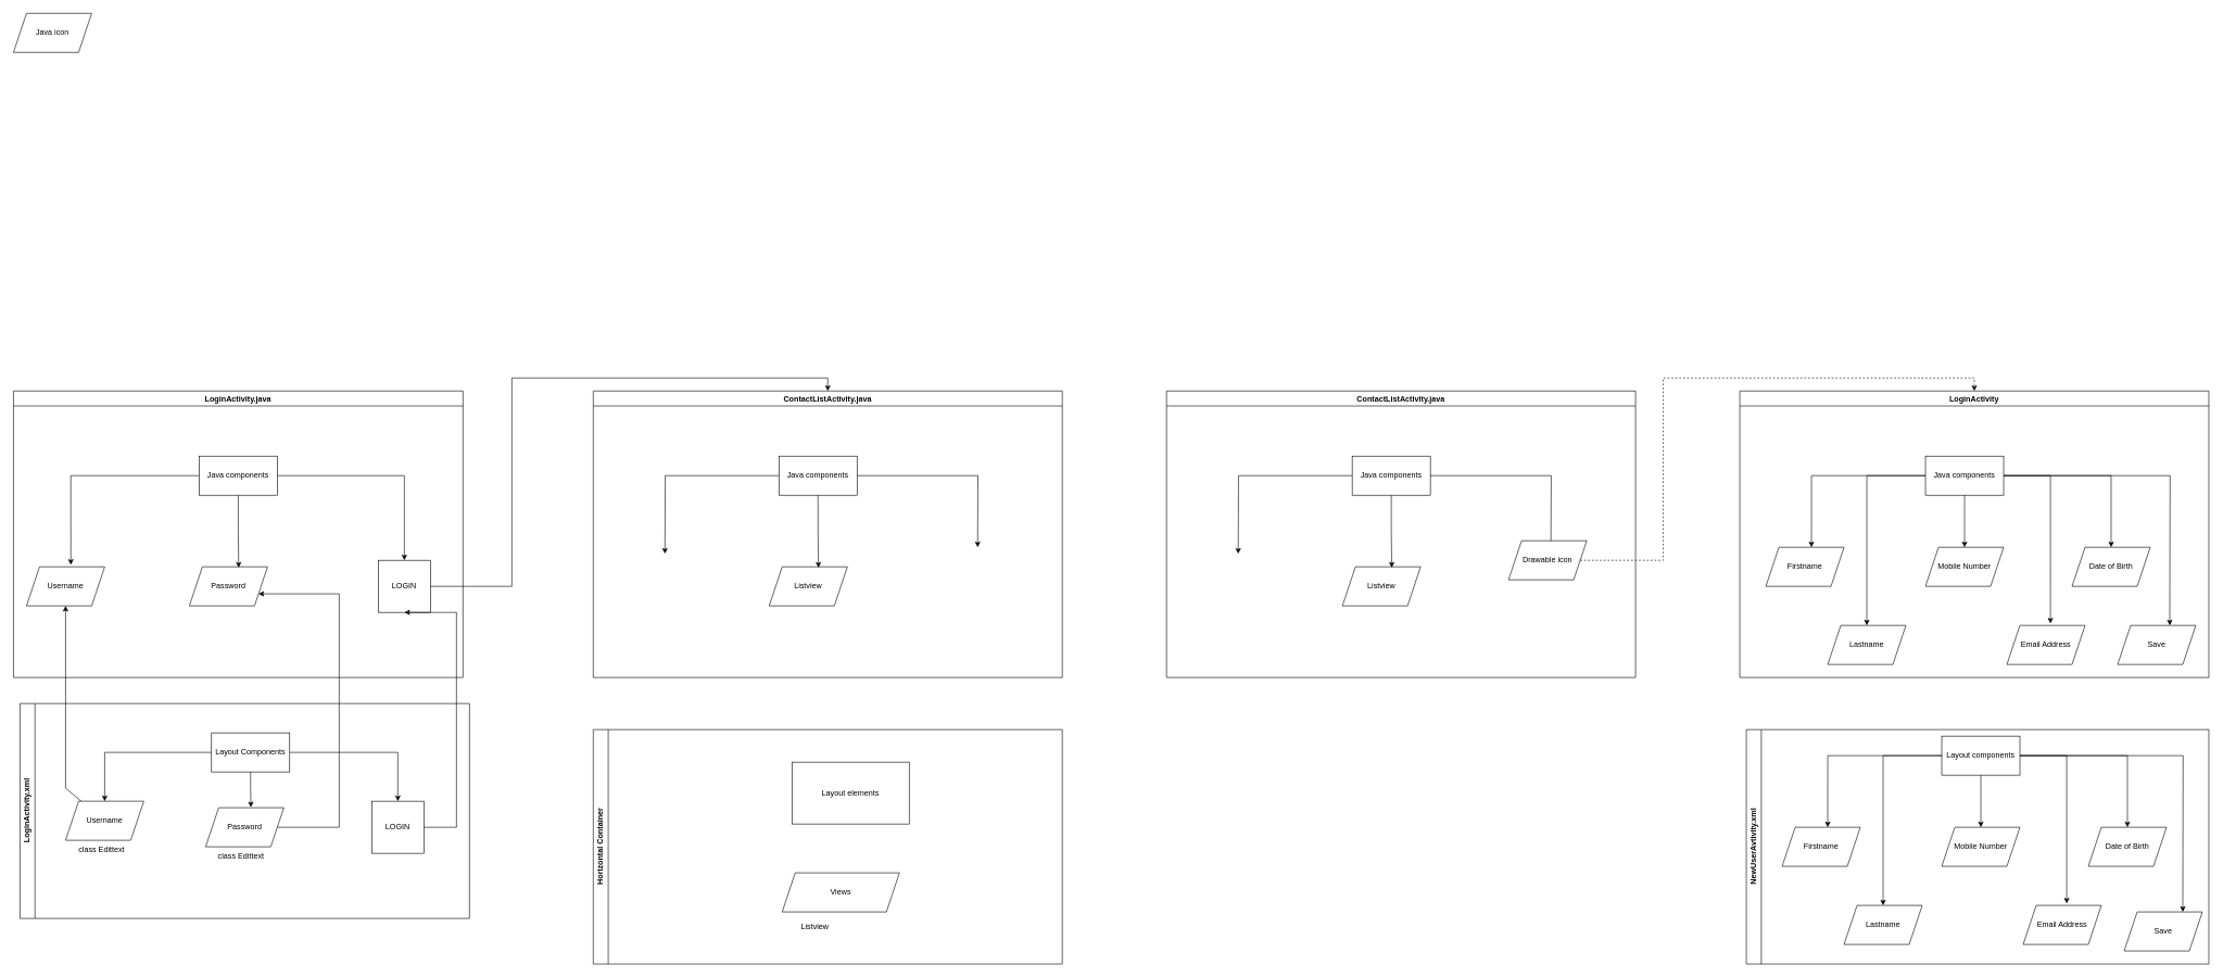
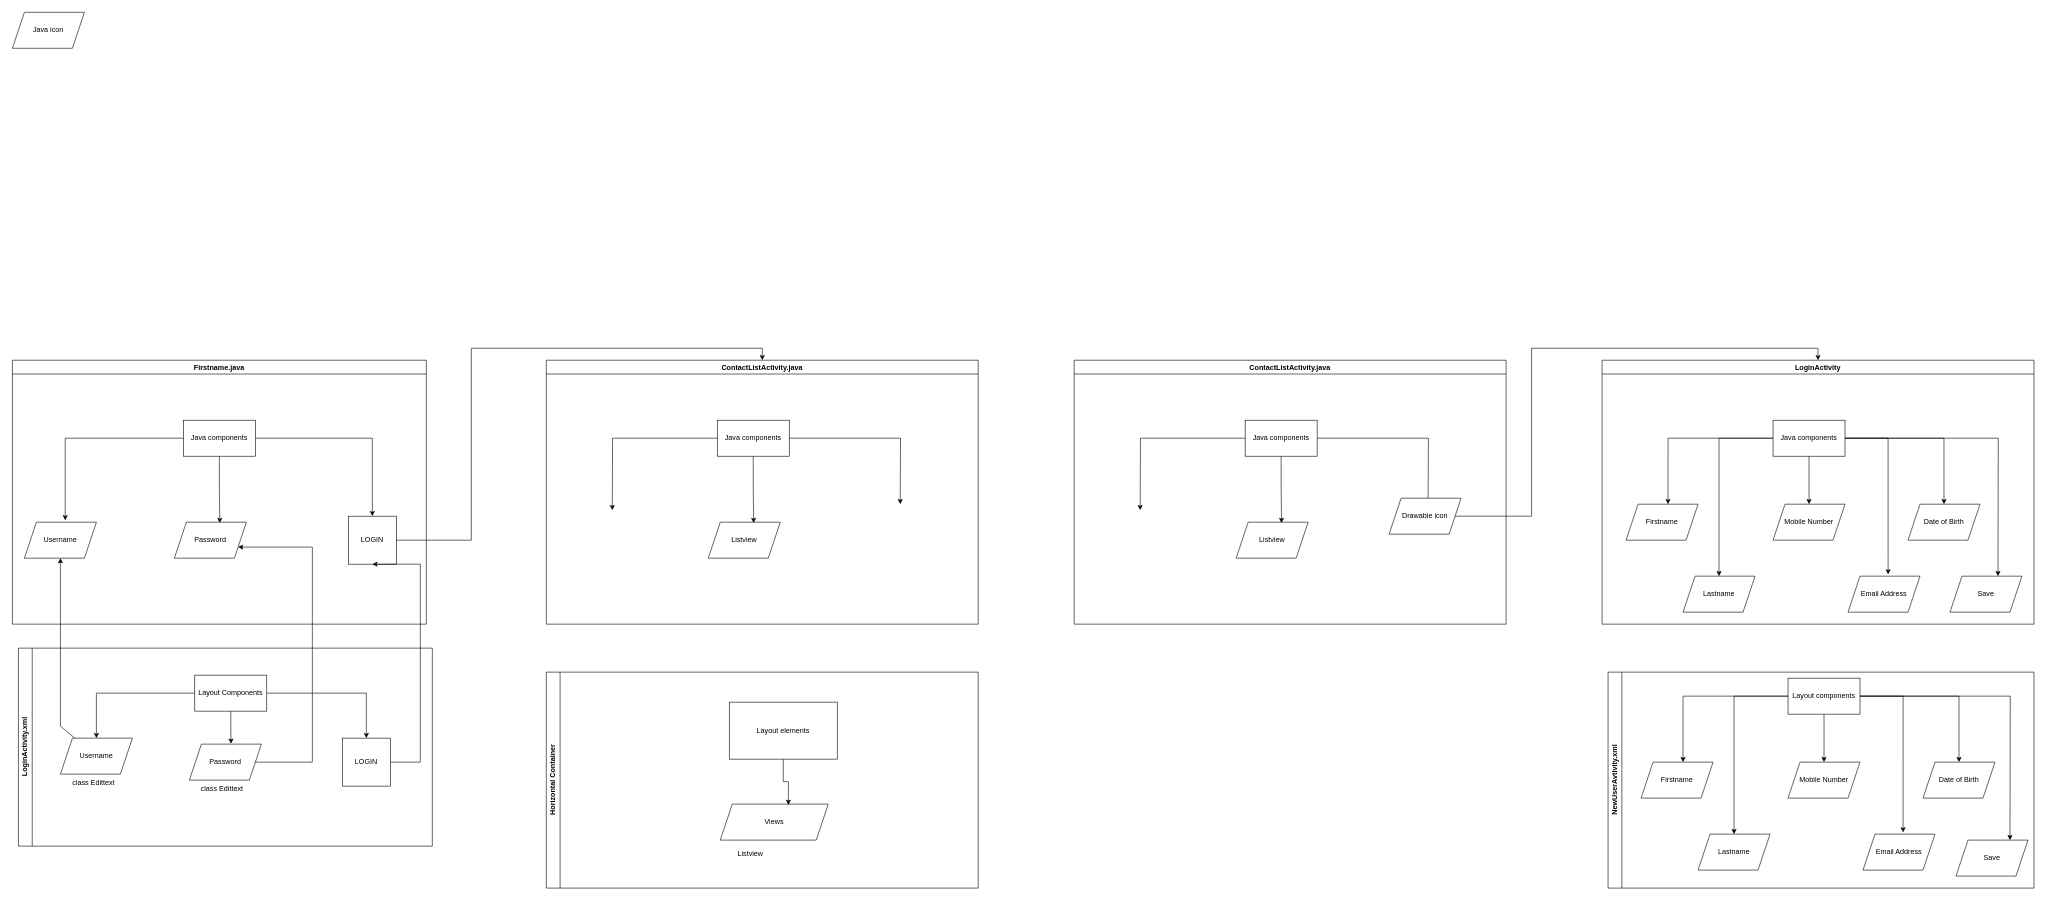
  <mxCell id="0" />
  <mxCell id="1" parent="0" />
- <mxCell id="2" value="LoginActivity.java" style="swimlane;whiteSpace=wrap;html=1;" vertex="1" parent="1"><mxGeometry x="20" y="600" width="690" height="440" as="geometry" /></mxCell>
+ <mxCell id="2" value="Firstname.java" style="swimlane;whiteSpace=wrap;html=1;" vertex="1" parent="1"><mxGeometry x="20" y="600" width="690" height="440" as="geometry" /></mxCell>
  <mxCell id="3" value="Username" style="shape=parallelogram;perimeter=parallelogramPerimeter;whiteSpace=wrap;html=1;fixedSize=1;" vertex="1" parent="2"><mxGeometry x="20" y="270" width="120" height="60" as="geometry" /></mxCell>
  <mxCell id="4" value="Password" style="shape=parallelogram;perimeter=parallelogramPerimeter;whiteSpace=wrap;html=1;fixedSize=1;" vertex="1" parent="2"><mxGeometry x="270" y="270" width="120" height="60" as="geometry" /></mxCell>
  <mxCell id="5" value="LOGIN" style="whiteSpace=wrap;html=1;aspect=fixed;" vertex="1" parent="2"><mxGeometry x="560" y="260" width="80" height="80" as="geometry" /></mxCell>
  <mxCell id="6" style="edgeStyle=orthogonalEdgeStyle;rounded=0;orthogonalLoop=1;jettySize=auto;html=1;entryX=0.631;entryY=0.022;entryDx=0;entryDy=0;entryPerimeter=0;" edge="1" parent="2" source="9" target="4"><mxGeometry relative="1" as="geometry" /></mxCell>
  <mxCell id="7" style="edgeStyle=orthogonalEdgeStyle;rounded=0;orthogonalLoop=1;jettySize=auto;html=1;entryX=0.5;entryY=0;entryDx=0;entryDy=0;" edge="1" parent="2" source="9" target="5"><mxGeometry relative="1" as="geometry" /></mxCell>
  <mxCell id="8" style="edgeStyle=orthogonalEdgeStyle;rounded=0;orthogonalLoop=1;jettySize=auto;html=1;entryX=0.567;entryY=-0.052;entryDx=0;entryDy=0;entryPerimeter=0;" edge="1" parent="2" source="9" target="3"><mxGeometry relative="1" as="geometry" /></mxCell>
  <mxCell id="9" value="Java components" style="rounded=0;whiteSpace=wrap;html=1;" vertex="1" parent="2"><mxGeometry x="285" y="100" width="120" height="60" as="geometry" /></mxCell>
  <mxCell id="10" value="Java icon" style="shape=parallelogram;perimeter=parallelogramPerimeter;whiteSpace=wrap;html=1;fixedSize=1;" vertex="1" parent="1"><mxGeometry x="20" y="20" width="120" height="60" as="geometry" /></mxCell>
  <mxCell id="11" value="ContactListActivity.java" style="swimlane;whiteSpace=wrap;html=1;" vertex="1" parent="1"><mxGeometry x="910" y="600" width="720" height="440" as="geometry" /></mxCell>
  <mxCell id="12" value="Listview" style="shape=parallelogram;perimeter=parallelogramPerimeter;whiteSpace=wrap;html=1;fixedSize=1;" vertex="1" parent="11"><mxGeometry x="270" y="270" width="120" height="60" as="geometry" /></mxCell>
  <mxCell id="13" style="edgeStyle=orthogonalEdgeStyle;rounded=0;orthogonalLoop=1;jettySize=auto;html=1;entryX=0.631;entryY=0.022;entryDx=0;entryDy=0;entryPerimeter=0;" edge="1" parent="11" source="16" target="12"><mxGeometry relative="1" as="geometry" /></mxCell>
  <mxCell id="14" style="edgeStyle=orthogonalEdgeStyle;rounded=0;orthogonalLoop=1;jettySize=auto;html=1;" edge="1" parent="11" source="16"><mxGeometry relative="1" as="geometry"><mxPoint x="590" y="240" as="targetPoint" /></mxGeometry></mxCell>
  <mxCell id="15" style="edgeStyle=orthogonalEdgeStyle;rounded=0;orthogonalLoop=1;jettySize=auto;html=1;" edge="1" parent="11" source="16"><mxGeometry relative="1" as="geometry"><mxPoint x="110" y="250" as="targetPoint" /></mxGeometry></mxCell>
  <mxCell id="16" value="Java components" style="rounded=0;whiteSpace=wrap;html=1;" vertex="1" parent="11"><mxGeometry x="285" y="100" width="120" height="60" as="geometry" /></mxCell>
  <mxCell id="17" value="LoginActivity.xml" style="swimlane;horizontal=0;whiteSpace=wrap;html=1;" vertex="1" parent="1"><mxGeometry x="30" y="1080" width="690" height="330" as="geometry" /></mxCell>
  <mxCell id="18" value="Password" style="shape=parallelogram;perimeter=parallelogramPerimeter;whiteSpace=wrap;html=1;fixedSize=1;" vertex="1" parent="17"><mxGeometry x="285" y="160" width="120" height="60" as="geometry" /></mxCell>
  <mxCell id="19" value="class Edittext" style="text;html=1;align=center;verticalAlign=middle;resizable=0;points=[];autosize=1;strokeColor=none;fillColor=none;" vertex="1" parent="17"><mxGeometry x="80" y="210" width="90" height="30" as="geometry" /></mxCell>
  <mxCell id="20" value="class Edittext" style="text;html=1;align=center;verticalAlign=middle;resizable=0;points=[];autosize=1;strokeColor=none;fillColor=none;" vertex="1" parent="17"><mxGeometry x="294" y="220" width="90" height="30" as="geometry" /></mxCell>
  <mxCell id="21" value="LOGIN" style="whiteSpace=wrap;html=1;aspect=fixed;" vertex="1" parent="17"><mxGeometry x="540" y="150" width="80" height="80" as="geometry" /></mxCell>
  <mxCell id="22" style="edgeStyle=orthogonalEdgeStyle;rounded=0;orthogonalLoop=1;jettySize=auto;html=1;entryX=0.579;entryY=-0.011;entryDx=0;entryDy=0;entryPerimeter=0;" edge="1" parent="17" source="24" target="18"><mxGeometry relative="1" as="geometry" /></mxCell>
  <mxCell id="23" style="edgeStyle=orthogonalEdgeStyle;rounded=0;orthogonalLoop=1;jettySize=auto;html=1;entryX=0.5;entryY=0;entryDx=0;entryDy=0;" edge="1" parent="17" source="24" target="21"><mxGeometry relative="1" as="geometry" /></mxCell>
  <mxCell id="24" value="Layout Components" style="rounded=0;whiteSpace=wrap;html=1;" vertex="1" parent="17"><mxGeometry x="294" y="45" width="120" height="60" as="geometry" /></mxCell>
  <mxCell id="25" style="edgeStyle=orthogonalEdgeStyle;rounded=0;orthogonalLoop=1;jettySize=auto;html=1;entryX=0.5;entryY=1;entryDx=0;entryDy=0;" edge="1" parent="1" source="26" target="3"><mxGeometry relative="1" as="geometry"><Array as="points"><mxPoint x="100" y="1210" /></Array></mxGeometry></mxCell>
  <mxCell id="26" value="Username" style="shape=parallelogram;perimeter=parallelogramPerimeter;whiteSpace=wrap;html=1;fixedSize=1;" vertex="1" parent="1"><mxGeometry x="100" y="1230" width="120" height="60" as="geometry" /></mxCell>
  <mxCell id="27" style="edgeStyle=orthogonalEdgeStyle;rounded=0;orthogonalLoop=1;jettySize=auto;html=1;" edge="1" parent="1" source="24" target="26"><mxGeometry relative="1" as="geometry" /></mxCell>
  <mxCell id="28" style="edgeStyle=orthogonalEdgeStyle;rounded=0;orthogonalLoop=1;jettySize=auto;html=1;entryX=1;entryY=0.75;entryDx=0;entryDy=0;" edge="1" parent="1" source="18" target="4"><mxGeometry relative="1" as="geometry"><Array as="points"><mxPoint x="520" y="1270" /><mxPoint x="520" y="912" /></Array></mxGeometry></mxCell>
  <mxCell id="29" style="edgeStyle=orthogonalEdgeStyle;rounded=0;orthogonalLoop=1;jettySize=auto;html=1;entryX=0.5;entryY=1;entryDx=0;entryDy=0;" edge="1" parent="1" source="21" target="5"><mxGeometry relative="1" as="geometry"><Array as="points"><mxPoint x="700" y="1270" /><mxPoint x="700" y="940" /></Array></mxGeometry></mxCell>
  <mxCell id="30" value="Horizontal Container" style="swimlane;horizontal=0;whiteSpace=wrap;html=1;" vertex="1" parent="1"><mxGeometry x="910" y="1120" width="720" height="360" as="geometry" /></mxCell>
  <mxCell id="31" value="Views" style="shape=parallelogram;perimeter=parallelogramPerimeter;whiteSpace=wrap;html=1;fixedSize=1;" vertex="1" parent="30"><mxGeometry x="290" y="220" width="180" height="60" as="geometry" /></mxCell>
+ <mxCell id="32" style="edgeStyle=orthogonalEdgeStyle;rounded=0;orthogonalLoop=1;jettySize=auto;html=1;entryX=0.631;entryY=0.022;entryDx=0;entryDy=0;entryPerimeter=0;" edge="1" parent="30" source="33" target="31"><mxGeometry relative="1" as="geometry" /></mxCell>
  <mxCell id="33" value="Layout elements" style="rounded=0;whiteSpace=wrap;html=1;" vertex="1" parent="30"><mxGeometry x="305" y="50" width="180" height="95" as="geometry" /></mxCell>
  <mxCell id="34" value="Listview" style="text;html=1;align=center;verticalAlign=middle;resizable=0;points=[];autosize=1;strokeColor=none;fillColor=none;" vertex="1" parent="30"><mxGeometry x="305" y="288" width="70" height="30" as="geometry" /></mxCell>
  <mxCell id="35" style="edgeStyle=orthogonalEdgeStyle;rounded=0;orthogonalLoop=1;jettySize=auto;html=1;entryX=0.5;entryY=0;entryDx=0;entryDy=0;" edge="1" parent="1" source="5" target="11"><mxGeometry relative="1" as="geometry" /></mxCell>
  <mxCell id="36" value="ContactListActivity.java" style="swimlane;whiteSpace=wrap;html=1;" vertex="1" parent="1"><mxGeometry x="1790" y="600" width="720" height="440" as="geometry" /></mxCell>
  <mxCell id="37" value="Listview" style="shape=parallelogram;perimeter=parallelogramPerimeter;whiteSpace=wrap;html=1;fixedSize=1;" vertex="1" parent="36"><mxGeometry x="270" y="270" width="120" height="60" as="geometry" /></mxCell>
  <mxCell id="38" style="edgeStyle=orthogonalEdgeStyle;rounded=0;orthogonalLoop=1;jettySize=auto;html=1;entryX=0.631;entryY=0.022;entryDx=0;entryDy=0;entryPerimeter=0;" edge="1" parent="36" source="41" target="37"><mxGeometry relative="1" as="geometry" /></mxCell>
  <mxCell id="39" style="edgeStyle=orthogonalEdgeStyle;rounded=0;orthogonalLoop=1;jettySize=auto;html=1;" edge="1" parent="36" source="41"><mxGeometry relative="1" as="geometry"><mxPoint x="590" y="240" as="targetPoint" /></mxGeometry></mxCell>
  <mxCell id="40" style="edgeStyle=orthogonalEdgeStyle;rounded=0;orthogonalLoop=1;jettySize=auto;html=1;" edge="1" parent="36" source="41"><mxGeometry relative="1" as="geometry"><mxPoint x="110" y="250" as="targetPoint" /></mxGeometry></mxCell>
  <mxCell id="41" value="Java components" style="rounded=0;whiteSpace=wrap;html=1;" vertex="1" parent="36"><mxGeometry x="285" y="100" width="120" height="60" as="geometry" /></mxCell>
  <mxCell id="42" value="Drawable icon" style="shape=parallelogram;perimeter=parallelogramPerimeter;whiteSpace=wrap;html=1;fixedSize=1;" vertex="1" parent="36"><mxGeometry x="525" y="230" width="120" height="60" as="geometry" /></mxCell>
  <mxCell id="43" value="LoginActivity" style="swimlane;whiteSpace=wrap;html=1;" vertex="1" parent="1"><mxGeometry x="2670" y="600" width="720" height="440" as="geometry" /></mxCell>
  <mxCell id="44" value="Date of Birth" style="shape=parallelogram;perimeter=parallelogramPerimeter;whiteSpace=wrap;html=1;fixedSize=1;" vertex="1" parent="43"><mxGeometry x="510" y="240" width="120" height="60" as="geometry" /></mxCell>
  <mxCell id="45" style="edgeStyle=orthogonalEdgeStyle;rounded=0;orthogonalLoop=1;jettySize=auto;html=1;entryX=0.583;entryY=0;entryDx=0;entryDy=0;entryPerimeter=0;" edge="1" parent="43" source="51" target="52"><mxGeometry relative="1" as="geometry" /></mxCell>
  <mxCell id="46" style="edgeStyle=orthogonalEdgeStyle;rounded=0;orthogonalLoop=1;jettySize=auto;html=1;entryX=0.5;entryY=0;entryDx=0;entryDy=0;" edge="1" parent="43" source="51" target="54"><mxGeometry relative="1" as="geometry" /></mxCell>
  <mxCell id="47" style="edgeStyle=orthogonalEdgeStyle;rounded=0;orthogonalLoop=1;jettySize=auto;html=1;entryX=0.557;entryY=-0.048;entryDx=0;entryDy=0;entryPerimeter=0;" edge="1" parent="43" source="51" target="55"><mxGeometry relative="1" as="geometry" /></mxCell>
  <mxCell id="48" style="edgeStyle=orthogonalEdgeStyle;rounded=0;orthogonalLoop=1;jettySize=auto;html=1;" edge="1" parent="43" source="51" target="53"><mxGeometry relative="1" as="geometry" /></mxCell>
  <mxCell id="49" style="edgeStyle=orthogonalEdgeStyle;rounded=0;orthogonalLoop=1;jettySize=auto;html=1;entryX=0.5;entryY=0;entryDx=0;entryDy=0;" edge="1" parent="43" source="51" target="44"><mxGeometry relative="1" as="geometry" /></mxCell>
  <mxCell id="50" style="edgeStyle=orthogonalEdgeStyle;rounded=0;orthogonalLoop=1;jettySize=auto;html=1;" edge="1" parent="43" source="51"><mxGeometry relative="1" as="geometry"><mxPoint x="660" y="360" as="targetPoint" /></mxGeometry></mxCell>
  <mxCell id="51" value="Java components" style="rounded=0;whiteSpace=wrap;html=1;" vertex="1" parent="43"><mxGeometry x="285" y="100" width="120" height="60" as="geometry" /></mxCell>
  <mxCell id="52" value="Firstname" style="shape=parallelogram;perimeter=parallelogramPerimeter;whiteSpace=wrap;html=1;fixedSize=1;" vertex="1" parent="43"><mxGeometry x="40" y="240" width="120" height="60" as="geometry" /></mxCell>
  <mxCell id="53" value="Lastname" style="shape=parallelogram;perimeter=parallelogramPerimeter;whiteSpace=wrap;html=1;fixedSize=1;" vertex="1" parent="43"><mxGeometry x="135" y="360" width="120" height="60" as="geometry" /></mxCell>
  <mxCell id="54" value="Mobile Number" style="shape=parallelogram;perimeter=parallelogramPerimeter;whiteSpace=wrap;html=1;fixedSize=1;" vertex="1" parent="43"><mxGeometry x="285" y="240" width="120" height="60" as="geometry" /></mxCell>
  <mxCell id="55" value="Email Address" style="shape=parallelogram;perimeter=parallelogramPerimeter;whiteSpace=wrap;html=1;fixedSize=1;" vertex="1" parent="43"><mxGeometry x="410" y="360" width="120" height="60" as="geometry" /></mxCell>
  <mxCell id="56" value="Save" style="shape=parallelogram;perimeter=parallelogramPerimeter;whiteSpace=wrap;html=1;fixedSize=1;" vertex="1" parent="43"><mxGeometry x="580" y="360" width="120" height="60" as="geometry" /></mxCell>
  <mxCell id="57" value="NewUserAvtivity.xml" style="swimlane;horizontal=0;whiteSpace=wrap;html=1;" vertex="1" parent="1"><mxGeometry x="2680" y="1120" width="710" height="360" as="geometry" /></mxCell>
  <mxCell id="58" value="Date of Birth" style="shape=parallelogram;perimeter=parallelogramPerimeter;whiteSpace=wrap;html=1;fixedSize=1;" vertex="1" parent="57"><mxGeometry x="525" y="150" width="120" height="60" as="geometry" /></mxCell>
  <mxCell id="59" style="edgeStyle=orthogonalEdgeStyle;rounded=0;orthogonalLoop=1;jettySize=auto;html=1;entryX=0.5;entryY=0;entryDx=0;entryDy=0;" edge="1" parent="57" source="61" target="58"><mxGeometry relative="1" as="geometry" /></mxCell>
  <mxCell id="60" style="edgeStyle=orthogonalEdgeStyle;rounded=0;orthogonalLoop=1;jettySize=auto;html=1;" edge="1" parent="57" source="61"><mxGeometry relative="1" as="geometry"><mxPoint x="670" y="280" as="targetPoint" /></mxGeometry></mxCell>
  <mxCell id="61" value="Layout components" style="rounded=0;whiteSpace=wrap;html=1;" vertex="1" parent="57"><mxGeometry x="300" y="10" width="120" height="60" as="geometry" /></mxCell>
  <mxCell id="62" value="Firstname" style="shape=parallelogram;perimeter=parallelogramPerimeter;whiteSpace=wrap;html=1;fixedSize=1;" vertex="1" parent="57"><mxGeometry x="55" y="150" width="120" height="60" as="geometry" /></mxCell>
  <mxCell id="63" style="edgeStyle=orthogonalEdgeStyle;rounded=0;orthogonalLoop=1;jettySize=auto;html=1;entryX=0.583;entryY=0;entryDx=0;entryDy=0;entryPerimeter=0;" edge="1" parent="57" source="61" target="62"><mxGeometry relative="1" as="geometry" /></mxCell>
  <mxCell id="64" value="Lastname" style="shape=parallelogram;perimeter=parallelogramPerimeter;whiteSpace=wrap;html=1;fixedSize=1;" vertex="1" parent="57"><mxGeometry x="150" y="270" width="120" height="60" as="geometry" /></mxCell>
  <mxCell id="65" style="edgeStyle=orthogonalEdgeStyle;rounded=0;orthogonalLoop=1;jettySize=auto;html=1;" edge="1" parent="57" source="61" target="64"><mxGeometry relative="1" as="geometry" /></mxCell>
  <mxCell id="66" value="Mobile Number" style="shape=parallelogram;perimeter=parallelogramPerimeter;whiteSpace=wrap;html=1;fixedSize=1;" vertex="1" parent="57"><mxGeometry x="300" y="150" width="120" height="60" as="geometry" /></mxCell>
  <mxCell id="67" style="edgeStyle=orthogonalEdgeStyle;rounded=0;orthogonalLoop=1;jettySize=auto;html=1;entryX=0.5;entryY=0;entryDx=0;entryDy=0;" edge="1" parent="57" source="61" target="66"><mxGeometry relative="1" as="geometry" /></mxCell>
  <mxCell id="68" value="Email Address" style="shape=parallelogram;perimeter=parallelogramPerimeter;whiteSpace=wrap;html=1;fixedSize=1;" vertex="1" parent="57"><mxGeometry x="425" y="270" width="120" height="60" as="geometry" /></mxCell>
  <mxCell id="69" style="edgeStyle=orthogonalEdgeStyle;rounded=0;orthogonalLoop=1;jettySize=auto;html=1;entryX=0.557;entryY=-0.048;entryDx=0;entryDy=0;entryPerimeter=0;" edge="1" parent="57" source="61" target="68"><mxGeometry relative="1" as="geometry" /></mxCell>
  <mxCell id="70" value="Save" style="shape=parallelogram;perimeter=parallelogramPerimeter;whiteSpace=wrap;html=1;fixedSize=1;" vertex="1" parent="57"><mxGeometry x="580" y="280" width="120" height="60" as="geometry" /></mxCell>
- <mxCell id="71" style="edgeStyle=orthogonalEdgeStyle;rounded=0;orthogonalLoop=1;jettySize=auto;html=1;entryX=0.5;entryY=0;entryDx=0;entryDy=0;dashed=1;" edge="1" parent="1" source="42" target="43"><mxGeometry relative="1" as="geometry" /></mxCell>
+ <mxCell id="71" style="edgeStyle=orthogonalEdgeStyle;rounded=0;orthogonalLoop=1;jettySize=auto;html=1;entryX=0.5;entryY=0;entryDx=0;entryDy=0;" edge="1" parent="1" source="42" target="43"><mxGeometry relative="1" as="geometry" /></mxCell>
